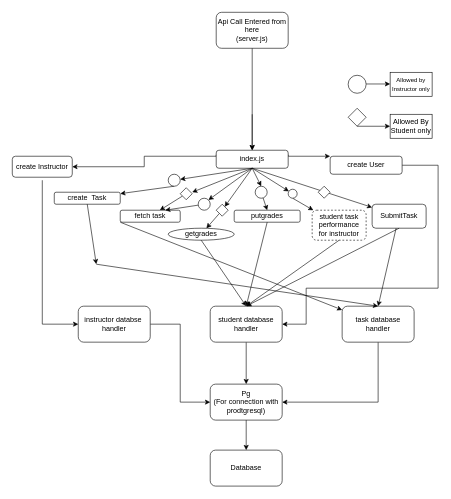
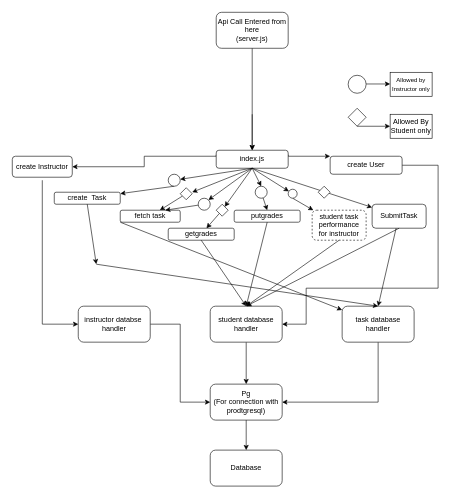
  <mxCell id="0" />
  <mxCell id="1" parent="0" />
  <mxCell id="2" value="Api Call Entered from here&lt;br&gt;(server.js)" style="rounded=1;whiteSpace=wrap;html=1;" parent="1" vertex="1"><mxGeometry x="360" y="20" width="120" height="60" as="geometry" /></mxCell>
  <mxCell id="3" value="" style="endArrow=classic;html=1;exitX=0.5;exitY=1;exitDx=0;exitDy=0;entryX=0.5;entryY=0;entryDx=0;entryDy=0;" parent="1" source="2" target="7" edge="1"><mxGeometry width="50" height="50" relative="1" as="geometry"><mxPoint x="410" y="320" as="sourcePoint" /><mxPoint x="420" y="130" as="targetPoint" /></mxGeometry></mxCell>
  <mxCell id="4" style="edgeStyle=orthogonalEdgeStyle;rounded=0;orthogonalLoop=1;jettySize=auto;html=1;entryX=1;entryY=0.5;entryDx=0;entryDy=0;exitX=0;exitY=0.25;exitDx=0;exitDy=0;" parent="1" source="7" target="51" edge="1"><mxGeometry relative="1" as="geometry"><mxPoint x="360" y="160" as="sourcePoint" /><Array as="points"><mxPoint x="360" y="260" /><mxPoint x="240" y="260" /><mxPoint x="240" y="278" /></Array></mxGeometry></mxCell>
  <mxCell id="5" style="edgeStyle=orthogonalEdgeStyle;rounded=0;orthogonalLoop=1;jettySize=auto;html=1;exitX=1;exitY=0.25;exitDx=0;exitDy=0;" parent="1" source="7" target="54" edge="1"><mxGeometry relative="1" as="geometry"><mxPoint x="480" y="180" as="sourcePoint" /><Array as="points"><mxPoint x="480" y="260" /></Array></mxGeometry></mxCell>
  <mxCell id="6" value="" style="endArrow=classic;html=1;exitX=0.5;exitY=1;exitDx=0;exitDy=0;" parent="1" target="7" edge="1"><mxGeometry width="50" height="50" relative="1" as="geometry"><mxPoint x="420" y="190" as="sourcePoint" /><mxPoint x="420" y="230" as="targetPoint" /></mxGeometry></mxCell>
  <mxCell id="7" value="index.js" style="rounded=1;whiteSpace=wrap;html=1;" parent="1" vertex="1"><mxGeometry x="360" y="250" width="120" height="30" as="geometry" /></mxCell>
  <mxCell id="8" value="" style="endArrow=classic;html=1;exitX=0.5;exitY=1;exitDx=0;exitDy=0;" parent="1" source="34" target="9" edge="1"><mxGeometry width="50" height="50" relative="1" as="geometry"><mxPoint x="360" y="310" as="sourcePoint" /><mxPoint x="90" y="330" as="targetPoint" /></mxGeometry></mxCell>
  <mxCell id="9" value="create&amp;nbsp; Task" style="rounded=1;whiteSpace=wrap;html=1;" parent="1" vertex="1"><mxGeometry x="90" y="320" width="110" height="20" as="geometry" /></mxCell>
  <mxCell id="10" value="" style="endArrow=classic;html=1;" parent="1" source="40" target="11" edge="1"><mxGeometry width="50" height="50" relative="1" as="geometry"><mxPoint x="420" y="280" as="sourcePoint" /><mxPoint x="250" y="330" as="targetPoint" /></mxGeometry></mxCell>
  <mxCell id="11" value="fetch task" style="rounded=1;whiteSpace=wrap;html=1;" parent="1" vertex="1"><mxGeometry x="200" y="350" width="100" height="20" as="geometry" /></mxCell>
  <mxCell id="12" value="" style="endArrow=classic;html=1;" parent="1" source="42" target="13" edge="1"><mxGeometry width="50" height="50" relative="1" as="geometry"><mxPoint x="420" y="280" as="sourcePoint" /><mxPoint x="370" y="330" as="targetPoint" /></mxGeometry></mxCell>
- <mxCell id="13" value="getgrades" style="ellipse;whiteSpace=wrap;html=1;" parent="1" vertex="1"><mxGeometry x="280" y="380" width="110" height="20" as="geometry" /></mxCell>
+ <mxCell id="13" value="getgrades" style="rounded=1;whiteSpace=wrap;html=1;" parent="1" vertex="1"><mxGeometry x="280" y="380" width="110" height="20" as="geometry" /></mxCell>
  <mxCell id="14" value="putgrades" style="rounded=1;whiteSpace=wrap;html=1;" parent="1" vertex="1"><mxGeometry x="390" y="350" width="110" height="20" as="geometry" /></mxCell>
  <mxCell id="15" value="" style="endArrow=classic;html=1;entryX=0.5;entryY=0;entryDx=0;entryDy=0;" parent="1" source="36" target="14" edge="1"><mxGeometry width="50" height="50" relative="1" as="geometry"><mxPoint x="420" y="280" as="sourcePoint" /><mxPoint x="400" y="260" as="targetPoint" /></mxGeometry></mxCell>
  <mxCell id="16" value="" style="endArrow=classic;html=1;exitX=0.5;exitY=1;exitDx=0;exitDy=0;" parent="1" source="38" target="17" edge="1"><mxGeometry width="50" height="50" relative="1" as="geometry"><mxPoint x="350" y="310" as="sourcePoint" /><mxPoint x="610" y="330" as="targetPoint" /></mxGeometry></mxCell>
  <mxCell id="17" value="student task performance&lt;br&gt;for instructor" style="rounded=1;whiteSpace=wrap;html=1;dashed=1;" parent="1" vertex="1"><mxGeometry x="520" y="350" width="90" height="50" as="geometry" /></mxCell>
  <mxCell id="18" value="" style="endArrow=classic;html=1;" parent="1" target="19" edge="1"><mxGeometry width="50" height="50" relative="1" as="geometry"><mxPoint x="420" y="280" as="sourcePoint" /><mxPoint x="670" y="340" as="targetPoint" /></mxGeometry></mxCell>
  <mxCell id="19" value="SubmitTask" style="rounded=1;whiteSpace=wrap;html=1;" parent="1" vertex="1"><mxGeometry x="620" y="340" width="90" height="40" as="geometry" /></mxCell>
  <mxCell id="20" style="edgeStyle=orthogonalEdgeStyle;rounded=0;orthogonalLoop=1;jettySize=auto;html=1;entryX=0;entryY=0.5;entryDx=0;entryDy=0;" parent="1" source="21" target="56" edge="1"><mxGeometry relative="1" as="geometry" /></mxCell>
  <mxCell id="21" value="instructor databse&amp;nbsp;&lt;br&gt;handler" style="rounded=1;whiteSpace=wrap;html=1;" parent="1" vertex="1"><mxGeometry x="130" y="510" width="120" height="60" as="geometry" /></mxCell>
  <mxCell id="22" style="edgeStyle=orthogonalEdgeStyle;rounded=0;orthogonalLoop=1;jettySize=auto;html=1;" parent="1" source="23" target="56" edge="1"><mxGeometry relative="1" as="geometry" /></mxCell>
  <mxCell id="23" value="student database handler" style="rounded=1;whiteSpace=wrap;html=1;" parent="1" vertex="1"><mxGeometry x="350" y="510" width="120" height="60" as="geometry" /></mxCell>
  <mxCell id="24" style="edgeStyle=orthogonalEdgeStyle;rounded=0;orthogonalLoop=1;jettySize=auto;html=1;entryX=1;entryY=0.5;entryDx=0;entryDy=0;exitX=0.5;exitY=1;exitDx=0;exitDy=0;" parent="1" source="25" target="56" edge="1"><mxGeometry relative="1" as="geometry" /></mxCell>
  <mxCell id="25" value="task database handler" style="rounded=1;whiteSpace=wrap;html=1;" parent="1" vertex="1"><mxGeometry x="570" y="510" width="120" height="60" as="geometry" /></mxCell>
  <mxCell id="26" value="" style="endArrow=classic;html=1;exitX=0.5;exitY=1;exitDx=0;exitDy=0;" parent="1" source="9" edge="1"><mxGeometry width="50" height="50" relative="1" as="geometry"><mxPoint x="350" y="540" as="sourcePoint" /><mxPoint x="160" y="440" as="targetPoint" /></mxGeometry></mxCell>
  <mxCell id="27" value="" style="endArrow=classic;html=1;exitX=0;exitY=1;exitDx=0;exitDy=0;" parent="1" source="11" target="25" edge="1"><mxGeometry width="50" height="50" relative="1" as="geometry"><mxPoint x="350" y="540" as="sourcePoint" /><mxPoint x="400" y="490" as="targetPoint" /></mxGeometry></mxCell>
  <mxCell id="28" value="" style="endArrow=classic;html=1;entryX=0.5;entryY=0;entryDx=0;entryDy=0;exitX=0.5;exitY=1;exitDx=0;exitDy=0;" parent="1" source="14" target="23" edge="1"><mxGeometry width="50" height="50" relative="1" as="geometry"><mxPoint x="350" y="540" as="sourcePoint" /><mxPoint x="400" y="490" as="targetPoint" /></mxGeometry></mxCell>
  <mxCell id="29" value="" style="endArrow=classic;html=1;exitX=0.5;exitY=1;exitDx=0;exitDy=0;" parent="1" source="13" edge="1"><mxGeometry width="50" height="50" relative="1" as="geometry"><mxPoint x="350" y="540" as="sourcePoint" /><mxPoint x="410" y="510" as="targetPoint" /></mxGeometry></mxCell>
  <mxCell id="30" value="" style="endArrow=classic;html=1;entryX=0.5;entryY=0;entryDx=0;entryDy=0;" parent="1" target="25" edge="1"><mxGeometry width="50" height="50" relative="1" as="geometry"><mxPoint x="160" y="440" as="sourcePoint" /><mxPoint x="420" y="450" as="targetPoint" /></mxGeometry></mxCell>
  <mxCell id="31" value="" style="endArrow=classic;html=1;exitX=0.5;exitY=1;exitDx=0;exitDy=0;entryX=0.5;entryY=0;entryDx=0;entryDy=0;" parent="1" source="17" target="23" edge="1"><mxGeometry width="50" height="50" relative="1" as="geometry"><mxPoint x="370" y="500" as="sourcePoint" /><mxPoint x="420" y="450" as="targetPoint" /></mxGeometry></mxCell>
  <mxCell id="32" value="" style="endArrow=classic;html=1;exitX=0.5;exitY=1;exitDx=0;exitDy=0;entryX=0.5;entryY=0;entryDx=0;entryDy=0;" parent="1" source="19" target="23" edge="1"><mxGeometry width="50" height="50" relative="1" as="geometry"><mxPoint x="370" y="500" as="sourcePoint" /><mxPoint x="420" y="450" as="targetPoint" /></mxGeometry></mxCell>
  <mxCell id="33" value="" style="endArrow=classic;html=1;entryX=0.5;entryY=0;entryDx=0;entryDy=0;" parent="1" target="25" edge="1"><mxGeometry width="50" height="50" relative="1" as="geometry"><mxPoint x="660" y="380" as="sourcePoint" /><mxPoint x="420" y="450" as="targetPoint" /></mxGeometry></mxCell>
  <mxCell id="34" value="" style="ellipse;whiteSpace=wrap;html=1;aspect=fixed;" parent="1" vertex="1"><mxGeometry x="280" y="290" width="20" height="20" as="geometry" /></mxCell>
  <mxCell id="35" value="" style="endArrow=classic;html=1;exitX=0.5;exitY=1;exitDx=0;exitDy=0;" parent="1" source="7" target="34" edge="1"><mxGeometry width="50" height="50" relative="1" as="geometry"><mxPoint x="420" y="280" as="sourcePoint" /><mxPoint x="200" y="320" as="targetPoint" /></mxGeometry></mxCell>
  <mxCell id="36" value="" style="ellipse;whiteSpace=wrap;html=1;aspect=fixed;" parent="1" vertex="1"><mxGeometry x="425" y="310" width="20" height="20" as="geometry" /></mxCell>
  <mxCell id="37" value="" style="endArrow=classic;html=1;entryX=0.5;entryY=0;entryDx=0;entryDy=0;" parent="1" target="36" edge="1"><mxGeometry width="50" height="50" relative="1" as="geometry"><mxPoint x="420" y="280" as="sourcePoint" /><mxPoint x="445" y="350" as="targetPoint" /></mxGeometry></mxCell>
  <mxCell id="38" value="" style="ellipse;whiteSpace=wrap;html=1;aspect=fixed;" parent="1" vertex="1"><mxGeometry x="480" y="315" width="15" height="15" as="geometry" /></mxCell>
  <mxCell id="39" value="" style="endArrow=classic;html=1;exitX=0.5;exitY=1;exitDx=0;exitDy=0;" parent="1" source="7" target="38" edge="1"><mxGeometry width="50" height="50" relative="1" as="geometry"><mxPoint x="420" y="280" as="sourcePoint" /><mxPoint x="526.842" y="350" as="targetPoint" /></mxGeometry></mxCell>
  <mxCell id="40" value="" style="rhombus;whiteSpace=wrap;html=1;" parent="1" vertex="1"><mxGeometry x="300" y="312.5" width="20" height="20" as="geometry" /></mxCell>
  <mxCell id="41" value="" style="endArrow=classic;html=1;entryX=0.75;entryY=0;entryDx=0;entryDy=0;" parent="1" target="11" edge="1" source="58"><mxGeometry width="50" height="50" relative="1" as="geometry"><mxPoint x="420" y="280" as="sourcePoint" /><mxPoint x="271.25" y="350" as="targetPoint" /></mxGeometry></mxCell>
  <mxCell id="42" value="" style="rhombus;whiteSpace=wrap;html=1;" parent="1" vertex="1"><mxGeometry x="360" y="340" width="20" height="20" as="geometry" /></mxCell>
  <mxCell id="43" value="" style="endArrow=classic;html=1;" parent="1" target="42" edge="1"><mxGeometry width="50" height="50" relative="1" as="geometry"><mxPoint x="420" y="280" as="sourcePoint" /><mxPoint x="342.727" y="380" as="targetPoint" /></mxGeometry></mxCell>
  <mxCell id="44" value="" style="rhombus;whiteSpace=wrap;html=1;" parent="1" vertex="1"><mxGeometry x="530" y="310" width="20" height="20" as="geometry" /></mxCell>
  <mxCell id="45" value="" style="endArrow=classic;html=1;exitX=1;exitY=0.5;exitDx=0;exitDy=0;" parent="1" edge="1"><mxGeometry width="50" height="50" relative="1" as="geometry"><mxPoint x="610" y="139.5" as="sourcePoint" /><mxPoint x="650" y="139.5" as="targetPoint" /></mxGeometry></mxCell>
  <mxCell id="46" value="&lt;font size=&quot;1&quot;&gt;Allowed by Instructor only&lt;/font&gt;" style="rounded=0;whiteSpace=wrap;html=1;" parent="1" vertex="1"><mxGeometry x="650" y="120" width="70" height="40" as="geometry" /></mxCell>
  <mxCell id="47" value="" style="rhombus;whiteSpace=wrap;html=1;" parent="1" vertex="1"><mxGeometry x="580" y="180" width="30" height="30" as="geometry" /></mxCell>
  <mxCell id="48" value="" style="endArrow=classic;html=1;exitX=0.5;exitY=1;exitDx=0;exitDy=0;" parent="1" source="47" target="49" edge="1"><mxGeometry width="50" height="50" relative="1" as="geometry"><mxPoint x="400" y="380" as="sourcePoint" /><mxPoint x="630" y="280" as="targetPoint" /></mxGeometry></mxCell>
  <mxCell id="49" value="Allowed By&lt;br&gt;Student only" style="rounded=0;whiteSpace=wrap;html=1;" parent="1" vertex="1"><mxGeometry x="650" y="190" width="70" height="40" as="geometry" /></mxCell>
  <mxCell id="50" style="edgeStyle=orthogonalEdgeStyle;rounded=0;orthogonalLoop=1;jettySize=auto;html=1;entryX=0;entryY=0.5;entryDx=0;entryDy=0;" parent="1" target="21" edge="1"><mxGeometry relative="1" as="geometry"><mxPoint x="70" y="300" as="sourcePoint" /><Array as="points"><mxPoint x="70" y="540" /></Array></mxGeometry></mxCell>
  <mxCell id="51" value="create Instructor" style="rounded=1;whiteSpace=wrap;html=1;" parent="1" vertex="1"><mxGeometry x="20" y="260" width="100" height="35" as="geometry" /></mxCell>
  <mxCell id="52" value="" style="ellipse;whiteSpace=wrap;html=1;aspect=fixed;" parent="1" vertex="1"><mxGeometry x="580" y="125" width="30" height="30" as="geometry" /></mxCell>
  <mxCell id="53" style="edgeStyle=orthogonalEdgeStyle;rounded=0;orthogonalLoop=1;jettySize=auto;html=1;entryX=1;entryY=0.5;entryDx=0;entryDy=0;exitX=1;exitY=0.5;exitDx=0;exitDy=0;" parent="1" source="54" target="23" edge="1"><mxGeometry relative="1" as="geometry"><Array as="points"><mxPoint x="730" y="275" /><mxPoint x="730" y="480" /><mxPoint x="510" y="480" /><mxPoint x="510" y="540" /></Array></mxGeometry></mxCell>
  <mxCell id="54" value="create User" style="rounded=1;whiteSpace=wrap;html=1;" parent="1" vertex="1"><mxGeometry x="550" y="260" width="120" height="30" as="geometry" /></mxCell>
  <mxCell id="55" style="edgeStyle=orthogonalEdgeStyle;rounded=0;orthogonalLoop=1;jettySize=auto;html=1;entryX=0.5;entryY=0;entryDx=0;entryDy=0;" parent="1" source="56" target="57" edge="1"><mxGeometry relative="1" as="geometry" /></mxCell>
  <mxCell id="56" value="Pg&lt;br&gt;(For connection with prodtgresql)" style="rounded=1;whiteSpace=wrap;html=1;" parent="1" vertex="1"><mxGeometry x="350" y="640" width="120" height="60" as="geometry" /></mxCell>
  <mxCell id="57" value="Database" style="rounded=1;whiteSpace=wrap;html=1;" parent="1" vertex="1"><mxGeometry x="350" y="750" width="120" height="60" as="geometry" /></mxCell>
  <mxCell id="58" value="" style="ellipse;whiteSpace=wrap;html=1;aspect=fixed;" vertex="1" parent="1"><mxGeometry x="330" y="330" width="20" height="20" as="geometry" /></mxCell>
  <mxCell id="59" value="" style="endArrow=classic;html=1;" edge="1" parent="1"><mxGeometry width="50" height="50" relative="1" as="geometry"><mxPoint x="420" y="280" as="sourcePoint" /><mxPoint x="320" y="320" as="targetPoint" /></mxGeometry></mxCell>
  <mxCell id="60" value="" style="endArrow=classic;html=1;entryX=1;entryY=0;entryDx=0;entryDy=0;" edge="1" parent="1" target="58"><mxGeometry width="50" height="50" relative="1" as="geometry"><mxPoint x="420" y="280" as="sourcePoint" /><mxPoint x="460" y="270" as="targetPoint" /></mxGeometry></mxCell>
